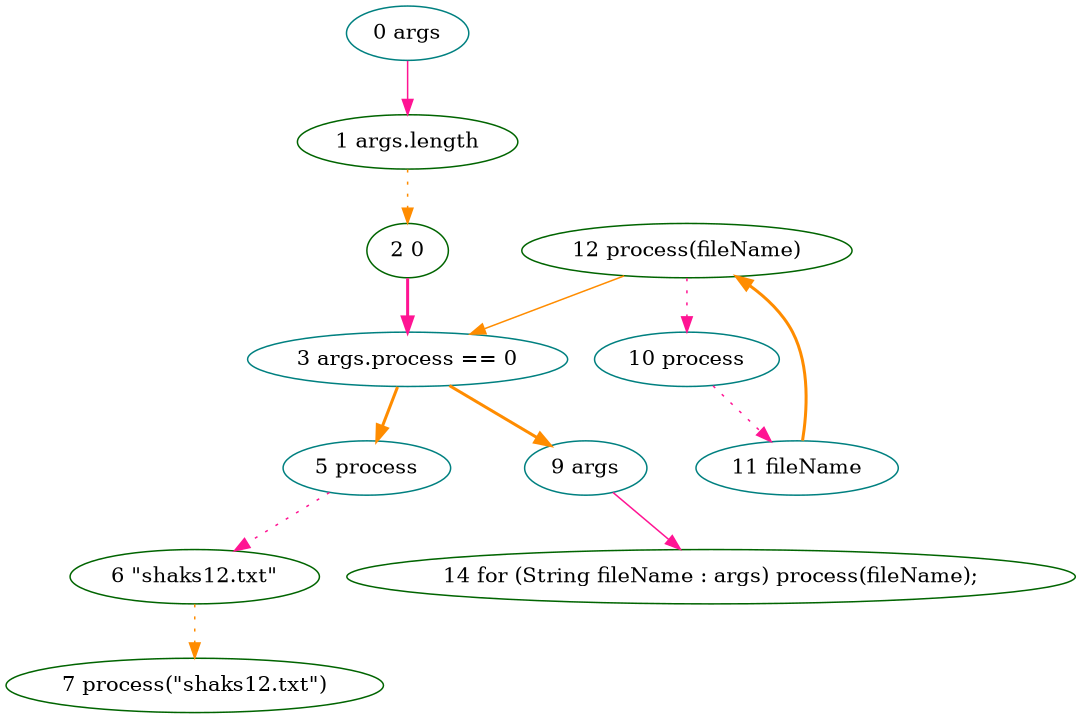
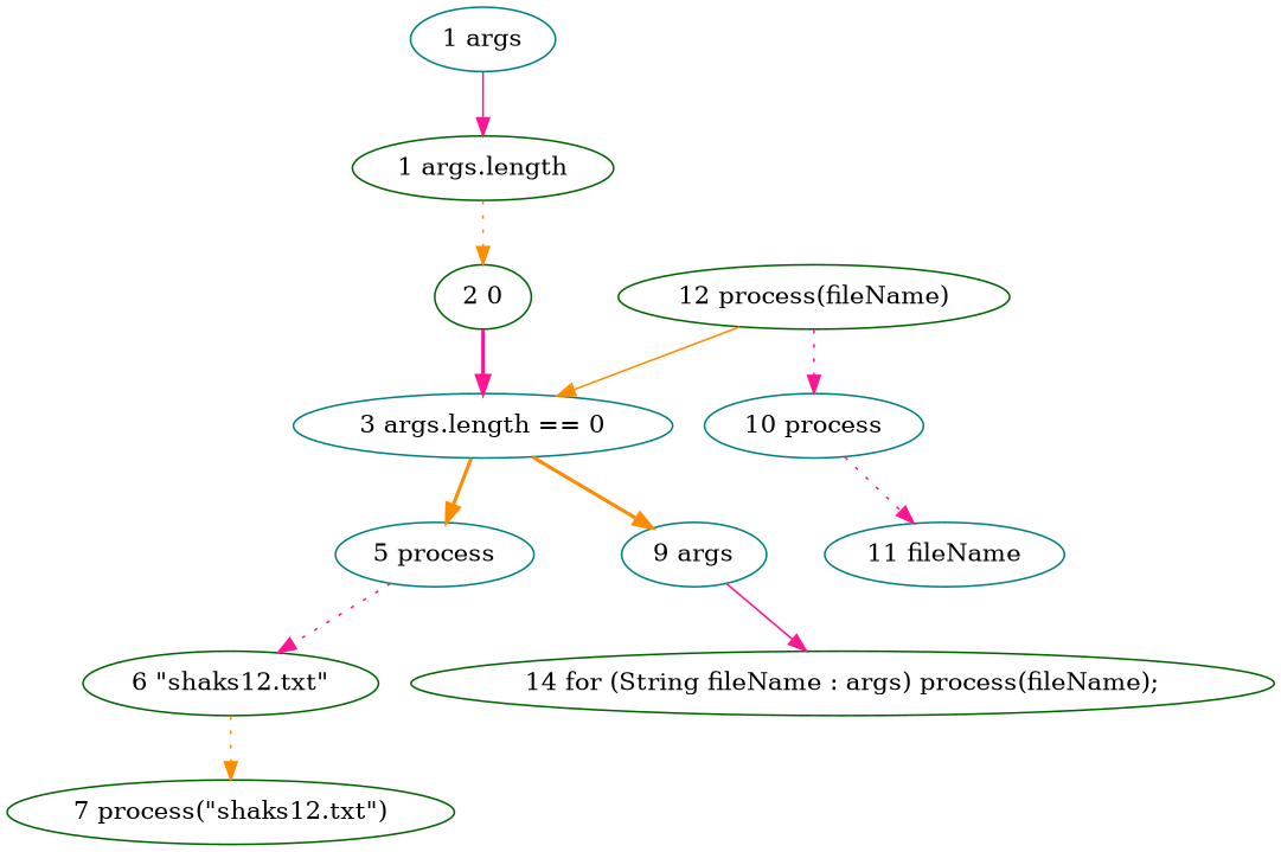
  digraph {
    node [color=darkgreen]
    edge [color=deeppink style=dotted]
    "2 0"
-   "3 args.length == 0" [color=teal label="3 args.process == 0"]
+   "3 args.length == 0" [color=teal]
    "5 process" [color=teal]
    "9 args" [color=teal]
    "6 \"shaks12.txt\""
    "14 for (String fileName : args) process(fileName);"
    "1 args.length"
-   "0 args" [color=teal]
+   "0 args" [color=teal label="1 args"]
    "7 process(\"shaks12.txt\")"
    "12 process(fileName)"
    "10 process" [color=teal]
    "11 fileName" [color=teal]
    "2 0" -> "3 args.length == 0" [style=bold]
    "3 args.length == 0" -> "5 process" [color=darkorange style=bold]
    "3 args.length == 0" -> "9 args" [color=darkorange style=bold]
    "5 process" -> "6 \"shaks12.txt\""
    "9 args" -> "14 for (String fileName : args) process(fileName);" [style=solid]
    "6 \"shaks12.txt\"" -> "7 process(\"shaks12.txt\")" [color=darkorange]
    "1 args.length" -> "2 0" [color=darkorange]
    "0 args" -> "1 args.length" [style=solid]
    "12 process(fileName)" -> "3 args.length == 0" [color=darkorange style=solid]
    "12 process(fileName)" -> "10 process"
    "10 process" -> "11 fileName"
-   "11 fileName" -> "12 process(fileName)" [color=darkorange style=bold]
  }
